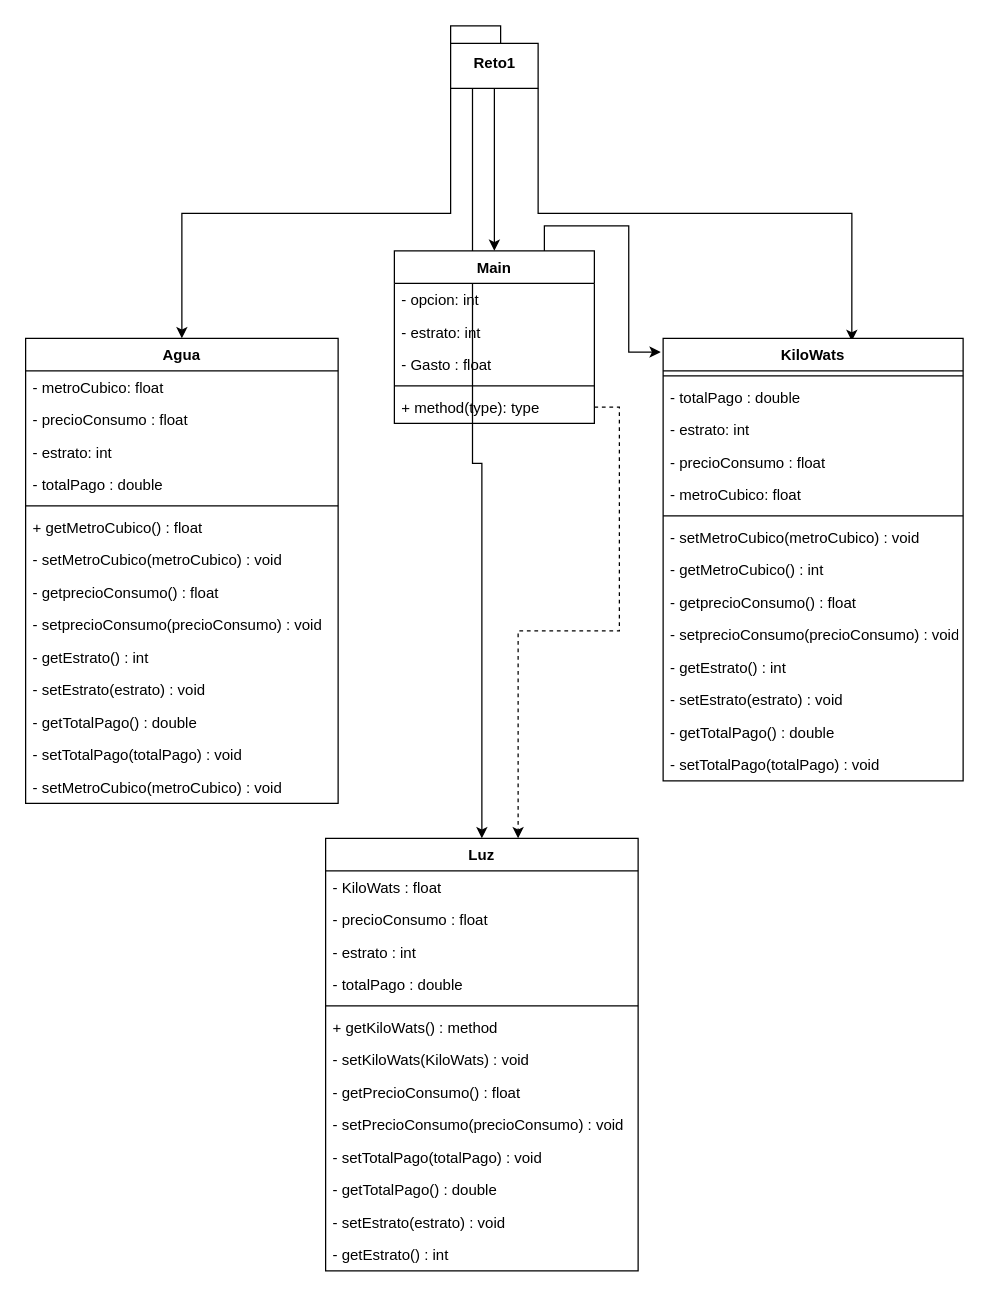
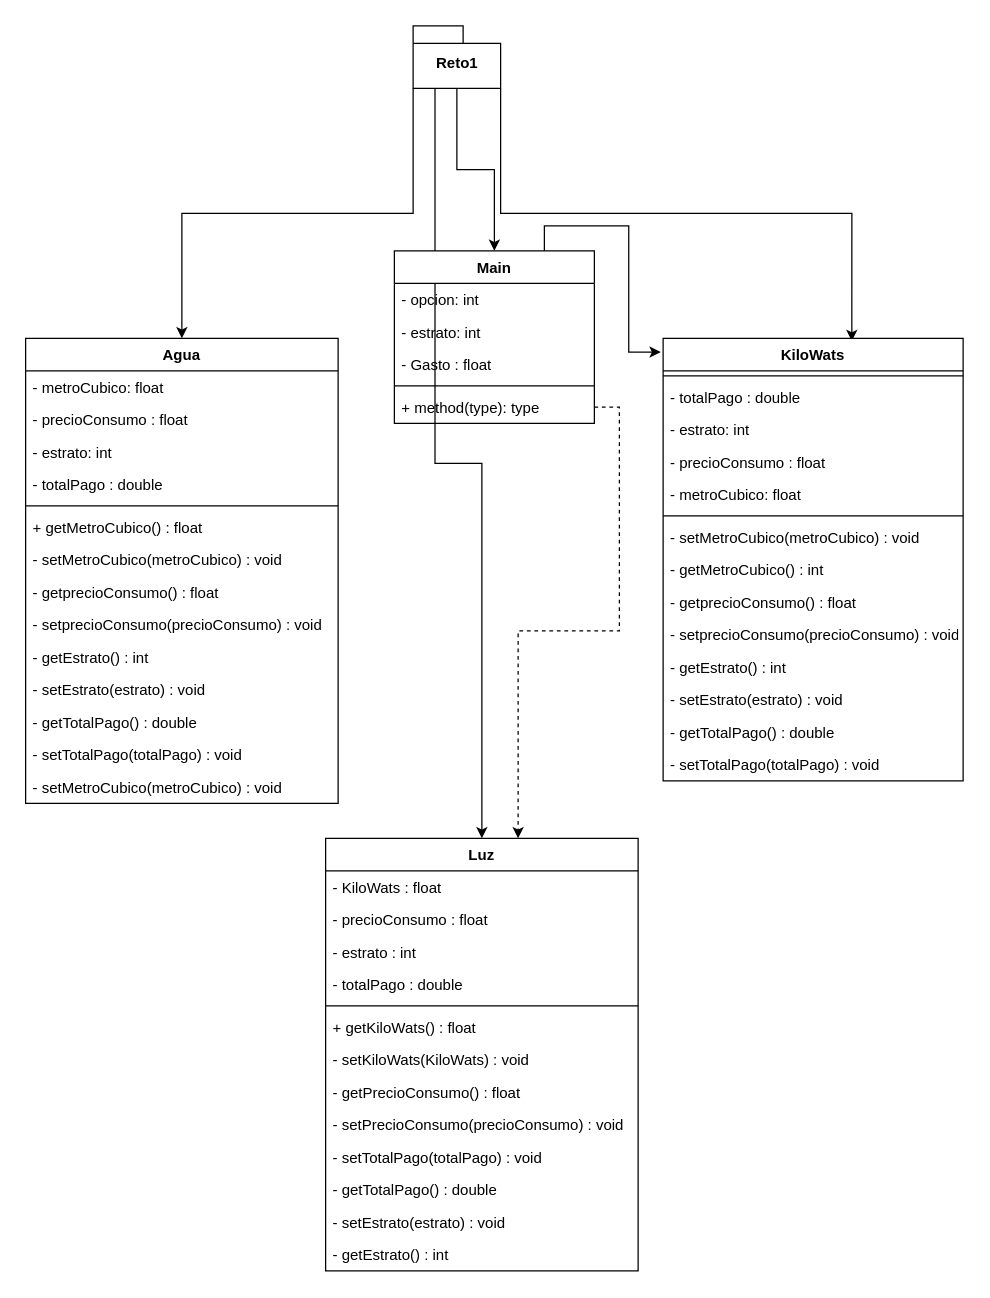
  <mxCell id="0" />
  <mxCell id="1" parent="0" />
  <mxCell id="2" style="edgeStyle=orthogonalEdgeStyle;rounded=0;orthogonalLoop=1;jettySize=auto;html=1;exitX=0;exitY=0;exitDx=0;exitDy=50;exitPerimeter=0;" edge="1" parent="1" source="6" target="7"><mxGeometry relative="1" as="geometry" /></mxCell>
  <mxCell id="3" style="edgeStyle=orthogonalEdgeStyle;rounded=0;orthogonalLoop=1;jettySize=auto;html=1;exitX=0;exitY=0;exitDx=70;exitDy=50;exitPerimeter=0;entryX=0.629;entryY=0.006;entryDx=0;entryDy=0;entryPerimeter=0;" edge="1" parent="1" source="6" target="22"><mxGeometry relative="1" as="geometry" /></mxCell>
  <mxCell id="4" style="edgeStyle=orthogonalEdgeStyle;rounded=0;orthogonalLoop=1;jettySize=auto;html=1;exitX=0.5;exitY=1;exitDx=0;exitDy=0;exitPerimeter=0;entryX=0.5;entryY=0;entryDx=0;entryDy=0;" edge="1" parent="1" source="6" target="38"><mxGeometry relative="1" as="geometry" /></mxCell>
  <mxCell id="5" style="edgeStyle=orthogonalEdgeStyle;rounded=0;orthogonalLoop=1;jettySize=auto;html=1;exitX=0.25;exitY=1;exitDx=0;exitDy=0;exitPerimeter=0;entryX=0.5;entryY=0;entryDx=0;entryDy=0;" edge="1" parent="1" source="6" target="44"><mxGeometry relative="1" as="geometry" /></mxCell>
- <mxCell id="6" value="Reto1" style="shape=folder;fontStyle=1;spacingTop=10;tabWidth=40;tabHeight=14;tabPosition=left;html=1;" vertex="1" parent="1"><mxGeometry x="360" y="20" width="70" height="50" as="geometry" /></mxCell>
+ <mxCell id="6" value="Reto1" style="shape=folder;fontStyle=1;spacingTop=10;tabWidth=40;tabHeight=14;tabPosition=left;html=1;" vertex="1" parent="1"><mxGeometry x="330" y="20" width="70" height="50" as="geometry" /></mxCell>
  <mxCell id="7" value="Agua" style="swimlane;fontStyle=1;align=center;verticalAlign=top;childLayout=stackLayout;horizontal=1;startSize=26;horizontalStack=0;resizeParent=1;resizeParentMax=0;resizeLast=0;collapsible=1;marginBottom=0;" vertex="1" parent="1"><mxGeometry x="20" y="270" width="250" height="372" as="geometry" /></mxCell>
  <mxCell id="8" value="- metroCubico: float" style="text;strokeColor=none;fillColor=none;align=left;verticalAlign=top;spacingLeft=4;spacingRight=4;overflow=hidden;rotatable=0;points=[[0,0.5],[1,0.5]];portConstraint=eastwest;" vertex="1" parent="7"><mxGeometry y="26" width="250" height="26" as="geometry" /></mxCell>
  <mxCell id="9" value="- precioConsumo : float" style="text;strokeColor=none;fillColor=none;align=left;verticalAlign=top;spacingLeft=4;spacingRight=4;overflow=hidden;rotatable=0;points=[[0,0.5],[1,0.5]];portConstraint=eastwest;" vertex="1" parent="7"><mxGeometry y="52" width="250" height="26" as="geometry" /></mxCell>
  <mxCell id="10" value="- estrato: int" style="text;strokeColor=none;fillColor=none;align=left;verticalAlign=top;spacingLeft=4;spacingRight=4;overflow=hidden;rotatable=0;points=[[0,0.5],[1,0.5]];portConstraint=eastwest;" vertex="1" parent="7"><mxGeometry y="78" width="250" height="26" as="geometry" /></mxCell>
  <mxCell id="11" value="- totalPago : double" style="text;strokeColor=none;fillColor=none;align=left;verticalAlign=top;spacingLeft=4;spacingRight=4;overflow=hidden;rotatable=0;points=[[0,0.5],[1,0.5]];portConstraint=eastwest;" vertex="1" parent="7"><mxGeometry y="104" width="250" height="26" as="geometry" /></mxCell>
  <mxCell id="12" value="" style="line;strokeWidth=1;fillColor=none;align=left;verticalAlign=middle;spacingTop=-1;spacingLeft=3;spacingRight=3;rotatable=0;labelPosition=right;points=[];portConstraint=eastwest;" vertex="1" parent="7"><mxGeometry y="130" width="250" height="8" as="geometry" /></mxCell>
  <mxCell id="13" value="+ getMetroCubico() : float" style="text;strokeColor=none;fillColor=none;align=left;verticalAlign=top;spacingLeft=4;spacingRight=4;overflow=hidden;rotatable=0;points=[[0,0.5],[1,0.5]];portConstraint=eastwest;" vertex="1" parent="7"><mxGeometry y="138" width="250" height="26" as="geometry" /></mxCell>
  <mxCell id="14" value="- setMetroCubico(metroCubico) : void" style="text;strokeColor=none;fillColor=none;align=left;verticalAlign=top;spacingLeft=4;spacingRight=4;overflow=hidden;rotatable=0;points=[[0,0.5],[1,0.5]];portConstraint=eastwest;" vertex="1" parent="7"><mxGeometry y="164" width="250" height="26" as="geometry" /></mxCell>
  <mxCell id="15" value="- getprecioConsumo() : float" style="text;strokeColor=none;fillColor=none;align=left;verticalAlign=top;spacingLeft=4;spacingRight=4;overflow=hidden;rotatable=0;points=[[0,0.5],[1,0.5]];portConstraint=eastwest;" vertex="1" parent="7"><mxGeometry y="190" width="250" height="26" as="geometry" /></mxCell>
  <mxCell id="16" value="- setprecioConsumo(precioConsumo) : void" style="text;strokeColor=none;fillColor=none;align=left;verticalAlign=top;spacingLeft=4;spacingRight=4;overflow=hidden;rotatable=0;points=[[0,0.5],[1,0.5]];portConstraint=eastwest;" vertex="1" parent="7"><mxGeometry y="216" width="250" height="26" as="geometry" /></mxCell>
  <mxCell id="17" value="- getEstrato() : int" style="text;strokeColor=none;fillColor=none;align=left;verticalAlign=top;spacingLeft=4;spacingRight=4;overflow=hidden;rotatable=0;points=[[0,0.5],[1,0.5]];portConstraint=eastwest;" vertex="1" parent="7"><mxGeometry y="242" width="250" height="26" as="geometry" /></mxCell>
  <mxCell id="18" value="- setEstrato(estrato) : void" style="text;strokeColor=none;fillColor=none;align=left;verticalAlign=top;spacingLeft=4;spacingRight=4;overflow=hidden;rotatable=0;points=[[0,0.5],[1,0.5]];portConstraint=eastwest;" vertex="1" parent="7"><mxGeometry y="268" width="250" height="26" as="geometry" /></mxCell>
  <mxCell id="19" value="- getTotalPago() : double" style="text;strokeColor=none;fillColor=none;align=left;verticalAlign=top;spacingLeft=4;spacingRight=4;overflow=hidden;rotatable=0;points=[[0,0.5],[1,0.5]];portConstraint=eastwest;" vertex="1" parent="7"><mxGeometry y="294" width="250" height="26" as="geometry" /></mxCell>
  <mxCell id="20" value="- setTotalPago(totalPago) : void" style="text;strokeColor=none;fillColor=none;align=left;verticalAlign=top;spacingLeft=4;spacingRight=4;overflow=hidden;rotatable=0;points=[[0,0.5],[1,0.5]];portConstraint=eastwest;" vertex="1" parent="7"><mxGeometry y="320" width="250" height="26" as="geometry" /></mxCell>
  <mxCell id="21" value="- setMetroCubico(metroCubico) : void" style="text;strokeColor=none;fillColor=none;align=left;verticalAlign=top;spacingLeft=4;spacingRight=4;overflow=hidden;rotatable=0;points=[[0,0.5],[1,0.5]];portConstraint=eastwest;" vertex="1" parent="7"><mxGeometry y="346" width="250" height="26" as="geometry" /></mxCell>
  <mxCell id="22" value="KiloWats" style="swimlane;fontStyle=1;align=center;verticalAlign=top;childLayout=stackLayout;horizontal=1;startSize=26;horizontalStack=0;resizeParent=1;resizeParentMax=0;resizeLast=0;collapsible=1;marginBottom=0;" vertex="1" parent="1"><mxGeometry x="530" y="270" width="240" height="354" as="geometry" /></mxCell>
  <mxCell id="23" value="" style="line;strokeWidth=1;fillColor=none;align=left;verticalAlign=middle;spacingTop=-1;spacingLeft=3;spacingRight=3;rotatable=0;labelPosition=right;points=[];portConstraint=eastwest;" vertex="1" parent="22"><mxGeometry y="26" width="240" height="8" as="geometry" /></mxCell>
  <mxCell id="24" value="- totalPago : double" style="text;strokeColor=none;fillColor=none;align=left;verticalAlign=top;spacingLeft=4;spacingRight=4;overflow=hidden;rotatable=0;points=[[0,0.5],[1,0.5]];portConstraint=eastwest;" vertex="1" parent="22"><mxGeometry y="34" width="240" height="26" as="geometry" /></mxCell>
  <mxCell id="25" value="- estrato: int" style="text;strokeColor=none;fillColor=none;align=left;verticalAlign=top;spacingLeft=4;spacingRight=4;overflow=hidden;rotatable=0;points=[[0,0.5],[1,0.5]];portConstraint=eastwest;" vertex="1" parent="22"><mxGeometry y="60" width="240" height="26" as="geometry" /></mxCell>
  <mxCell id="26" value="- precioConsumo : float" style="text;strokeColor=none;fillColor=none;align=left;verticalAlign=top;spacingLeft=4;spacingRight=4;overflow=hidden;rotatable=0;points=[[0,0.5],[1,0.5]];portConstraint=eastwest;" vertex="1" parent="22"><mxGeometry y="86" width="240" height="26" as="geometry" /></mxCell>
  <mxCell id="27" value="- metroCubico: float" style="text;strokeColor=none;fillColor=none;align=left;verticalAlign=top;spacingLeft=4;spacingRight=4;overflow=hidden;rotatable=0;points=[[0,0.5],[1,0.5]];portConstraint=eastwest;" vertex="1" parent="22"><mxGeometry y="112" width="240" height="26" as="geometry" /></mxCell>
  <mxCell id="28" value="" style="line;strokeWidth=1;fillColor=none;align=left;verticalAlign=middle;spacingTop=-1;spacingLeft=3;spacingRight=3;rotatable=0;labelPosition=right;points=[];portConstraint=eastwest;" vertex="1" parent="22"><mxGeometry y="138" width="240" height="8" as="geometry" /></mxCell>
  <mxCell id="29" value="- setMetroCubico(metroCubico) : void" style="text;strokeColor=none;fillColor=none;align=left;verticalAlign=top;spacingLeft=4;spacingRight=4;overflow=hidden;rotatable=0;points=[[0,0.5],[1,0.5]];portConstraint=eastwest;" vertex="1" parent="22"><mxGeometry y="146" width="240" height="26" as="geometry" /></mxCell>
  <mxCell id="30" value="- getMetroCubico() : int" style="text;strokeColor=none;fillColor=none;align=left;verticalAlign=top;spacingLeft=4;spacingRight=4;overflow=hidden;rotatable=0;points=[[0,0.5],[1,0.5]];portConstraint=eastwest;" vertex="1" parent="22"><mxGeometry y="172" width="240" height="26" as="geometry" /></mxCell>
  <mxCell id="31" value="- getprecioConsumo() : float" style="text;strokeColor=none;fillColor=none;align=left;verticalAlign=top;spacingLeft=4;spacingRight=4;overflow=hidden;rotatable=0;points=[[0,0.5],[1,0.5]];portConstraint=eastwest;" vertex="1" parent="22"><mxGeometry y="198" width="240" height="26" as="geometry" /></mxCell>
  <mxCell id="32" value="- setprecioConsumo(precioConsumo) : void" style="text;strokeColor=none;fillColor=none;align=left;verticalAlign=top;spacingLeft=4;spacingRight=4;overflow=hidden;rotatable=0;points=[[0,0.5],[1,0.5]];portConstraint=eastwest;" vertex="1" parent="22"><mxGeometry y="224" width="240" height="26" as="geometry" /></mxCell>
  <mxCell id="33" value="- getEstrato() : int" style="text;strokeColor=none;fillColor=none;align=left;verticalAlign=top;spacingLeft=4;spacingRight=4;overflow=hidden;rotatable=0;points=[[0,0.5],[1,0.5]];portConstraint=eastwest;" vertex="1" parent="22"><mxGeometry y="250" width="240" height="26" as="geometry" /></mxCell>
  <mxCell id="34" value="- setEstrato(estrato) : void" style="text;strokeColor=none;fillColor=none;align=left;verticalAlign=top;spacingLeft=4;spacingRight=4;overflow=hidden;rotatable=0;points=[[0,0.5],[1,0.5]];portConstraint=eastwest;" vertex="1" parent="22"><mxGeometry y="276" width="240" height="26" as="geometry" /></mxCell>
  <mxCell id="35" value="- getTotalPago() : double" style="text;strokeColor=none;fillColor=none;align=left;verticalAlign=top;spacingLeft=4;spacingRight=4;overflow=hidden;rotatable=0;points=[[0,0.5],[1,0.5]];portConstraint=eastwest;" vertex="1" parent="22"><mxGeometry y="302" width="240" height="26" as="geometry" /></mxCell>
  <mxCell id="36" value="- setTotalPago(totalPago) : void" style="text;strokeColor=none;fillColor=none;align=left;verticalAlign=top;spacingLeft=4;spacingRight=4;overflow=hidden;rotatable=0;points=[[0,0.5],[1,0.5]];portConstraint=eastwest;" vertex="1" parent="22"><mxGeometry y="328" width="240" height="26" as="geometry" /></mxCell>
  <mxCell id="37" style="edgeStyle=orthogonalEdgeStyle;rounded=0;orthogonalLoop=1;jettySize=auto;html=1;exitX=0.75;exitY=0;exitDx=0;exitDy=0;entryX=-0.008;entryY=0.031;entryDx=0;entryDy=0;entryPerimeter=0;" edge="1" parent="1" source="38" target="22"><mxGeometry relative="1" as="geometry" /></mxCell>
  <mxCell id="38" value="Main" style="swimlane;fontStyle=1;align=center;verticalAlign=top;childLayout=stackLayout;horizontal=1;startSize=26;horizontalStack=0;resizeParent=1;resizeParentMax=0;resizeLast=0;collapsible=1;marginBottom=0;" vertex="1" parent="1"><mxGeometry x="315" y="200" width="160" height="138" as="geometry" /></mxCell>
  <mxCell id="39" value="- opcion: int" style="text;strokeColor=none;fillColor=none;align=left;verticalAlign=top;spacingLeft=4;spacingRight=4;overflow=hidden;rotatable=0;points=[[0,0.5],[1,0.5]];portConstraint=eastwest;" vertex="1" parent="38"><mxGeometry y="26" width="160" height="26" as="geometry" /></mxCell>
  <mxCell id="40" value="- estrato: int" style="text;strokeColor=none;fillColor=none;align=left;verticalAlign=top;spacingLeft=4;spacingRight=4;overflow=hidden;rotatable=0;points=[[0,0.5],[1,0.5]];portConstraint=eastwest;" vertex="1" parent="38"><mxGeometry y="52" width="160" height="26" as="geometry" /></mxCell>
  <mxCell id="41" value="- Gasto : float" style="text;strokeColor=none;fillColor=none;align=left;verticalAlign=top;spacingLeft=4;spacingRight=4;overflow=hidden;rotatable=0;points=[[0,0.5],[1,0.5]];portConstraint=eastwest;" vertex="1" parent="38"><mxGeometry y="78" width="160" height="26" as="geometry" /></mxCell>
  <mxCell id="42" value="" style="line;strokeWidth=1;fillColor=none;align=left;verticalAlign=middle;spacingTop=-1;spacingLeft=3;spacingRight=3;rotatable=0;labelPosition=right;points=[];portConstraint=eastwest;" vertex="1" parent="38"><mxGeometry y="104" width="160" height="8" as="geometry" /></mxCell>
  <mxCell id="43" value="+ method(type): type" style="text;strokeColor=none;fillColor=none;align=left;verticalAlign=top;spacingLeft=4;spacingRight=4;overflow=hidden;rotatable=0;points=[[0,0.5],[1,0.5]];portConstraint=eastwest;" vertex="1" parent="38"><mxGeometry y="112" width="160" height="26" as="geometry" /></mxCell>
  <mxCell id="44" value="Luz" style="swimlane;fontStyle=1;align=center;verticalAlign=top;childLayout=stackLayout;horizontal=1;startSize=26;horizontalStack=0;resizeParent=1;resizeParentMax=0;resizeLast=0;collapsible=1;marginBottom=0;" vertex="1" parent="1"><mxGeometry x="260" y="670" width="250" height="346" as="geometry" /></mxCell>
  <mxCell id="45" value="- KiloWats : float" style="text;strokeColor=none;fillColor=none;align=left;verticalAlign=top;spacingLeft=4;spacingRight=4;overflow=hidden;rotatable=0;points=[[0,0.5],[1,0.5]];portConstraint=eastwest;" vertex="1" parent="44"><mxGeometry y="26" width="250" height="26" as="geometry" /></mxCell>
  <mxCell id="46" value="- precioConsumo : float" style="text;strokeColor=none;fillColor=none;align=left;verticalAlign=top;spacingLeft=4;spacingRight=4;overflow=hidden;rotatable=0;points=[[0,0.5],[1,0.5]];portConstraint=eastwest;" vertex="1" parent="44"><mxGeometry y="52" width="250" height="26" as="geometry" /></mxCell>
  <mxCell id="47" value="- estrato : int" style="text;strokeColor=none;fillColor=none;align=left;verticalAlign=top;spacingLeft=4;spacingRight=4;overflow=hidden;rotatable=0;points=[[0,0.5],[1,0.5]];portConstraint=eastwest;" vertex="1" parent="44"><mxGeometry y="78" width="250" height="26" as="geometry" /></mxCell>
  <mxCell id="48" value="- totalPago : double" style="text;strokeColor=none;fillColor=none;align=left;verticalAlign=top;spacingLeft=4;spacingRight=4;overflow=hidden;rotatable=0;points=[[0,0.5],[1,0.5]];portConstraint=eastwest;" vertex="1" parent="44"><mxGeometry y="104" width="250" height="26" as="geometry" /></mxCell>
  <mxCell id="49" value="" style="line;strokeWidth=1;fillColor=none;align=left;verticalAlign=middle;spacingTop=-1;spacingLeft=3;spacingRight=3;rotatable=0;labelPosition=right;points=[];portConstraint=eastwest;" vertex="1" parent="44"><mxGeometry y="130" width="250" height="8" as="geometry" /></mxCell>
- <mxCell id="50" value="+ getKiloWats() : method" style="text;strokeColor=none;fillColor=none;align=left;verticalAlign=top;spacingLeft=4;spacingRight=4;overflow=hidden;rotatable=0;points=[[0,0.5],[1,0.5]];portConstraint=eastwest;" vertex="1" parent="44"><mxGeometry y="138" width="250" height="26" as="geometry" /></mxCell>
+ <mxCell id="50" value="+ getKiloWats() : float" style="text;strokeColor=none;fillColor=none;align=left;verticalAlign=top;spacingLeft=4;spacingRight=4;overflow=hidden;rotatable=0;points=[[0,0.5],[1,0.5]];portConstraint=eastwest;" vertex="1" parent="44"><mxGeometry y="138" width="250" height="26" as="geometry" /></mxCell>
  <mxCell id="51" value="- setKiloWats(KiloWats) : void" style="text;strokeColor=none;fillColor=none;align=left;verticalAlign=top;spacingLeft=4;spacingRight=4;overflow=hidden;rotatable=0;points=[[0,0.5],[1,0.5]];portConstraint=eastwest;" vertex="1" parent="44"><mxGeometry y="164" width="250" height="26" as="geometry" /></mxCell>
  <mxCell id="52" value="- getPrecioConsumo() : float" style="text;strokeColor=none;fillColor=none;align=left;verticalAlign=top;spacingLeft=4;spacingRight=4;overflow=hidden;rotatable=0;points=[[0,0.5],[1,0.5]];portConstraint=eastwest;" vertex="1" parent="44"><mxGeometry y="190" width="250" height="26" as="geometry" /></mxCell>
  <mxCell id="53" value="- setPrecioConsumo(precioConsumo) : void" style="text;strokeColor=none;fillColor=none;align=left;verticalAlign=top;spacingLeft=4;spacingRight=4;overflow=hidden;rotatable=0;points=[[0,0.5],[1,0.5]];portConstraint=eastwest;" vertex="1" parent="44"><mxGeometry y="216" width="250" height="26" as="geometry" /></mxCell>
  <mxCell id="54" value="- setTotalPago(totalPago) : void" style="text;strokeColor=none;fillColor=none;align=left;verticalAlign=top;spacingLeft=4;spacingRight=4;overflow=hidden;rotatable=0;points=[[0,0.5],[1,0.5]];portConstraint=eastwest;" vertex="1" parent="44"><mxGeometry y="242" width="250" height="26" as="geometry" /></mxCell>
  <mxCell id="55" value="- getTotalPago() : double" style="text;strokeColor=none;fillColor=none;align=left;verticalAlign=top;spacingLeft=4;spacingRight=4;overflow=hidden;rotatable=0;points=[[0,0.5],[1,0.5]];portConstraint=eastwest;" vertex="1" parent="44"><mxGeometry y="268" width="250" height="26" as="geometry" /></mxCell>
  <mxCell id="56" value="- setEstrato(estrato) : void" style="text;strokeColor=none;fillColor=none;align=left;verticalAlign=top;spacingLeft=4;spacingRight=4;overflow=hidden;rotatable=0;points=[[0,0.5],[1,0.5]];portConstraint=eastwest;" vertex="1" parent="44"><mxGeometry y="294" width="250" height="26" as="geometry" /></mxCell>
  <mxCell id="57" value="- getEstrato() : int" style="text;strokeColor=none;fillColor=none;align=left;verticalAlign=top;spacingLeft=4;spacingRight=4;overflow=hidden;rotatable=0;points=[[0,0.5],[1,0.5]];portConstraint=eastwest;" vertex="1" parent="44"><mxGeometry y="320" width="250" height="26" as="geometry" /></mxCell>
  <mxCell id="58" style="edgeStyle=orthogonalEdgeStyle;rounded=0;orthogonalLoop=1;jettySize=auto;html=1;exitX=1;exitY=0.5;exitDx=0;exitDy=0;entryX=0.616;entryY=0;entryDx=0;entryDy=0;entryPerimeter=0;dashed=1;" edge="1" parent="1" source="43" target="44"><mxGeometry relative="1" as="geometry" /></mxCell>
